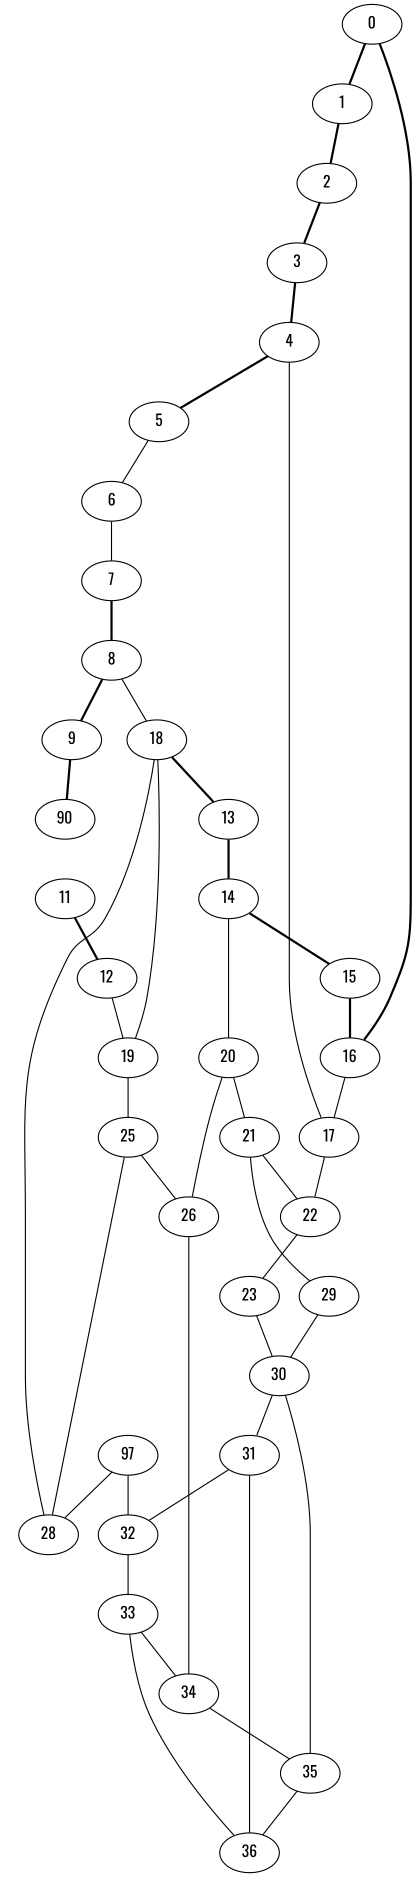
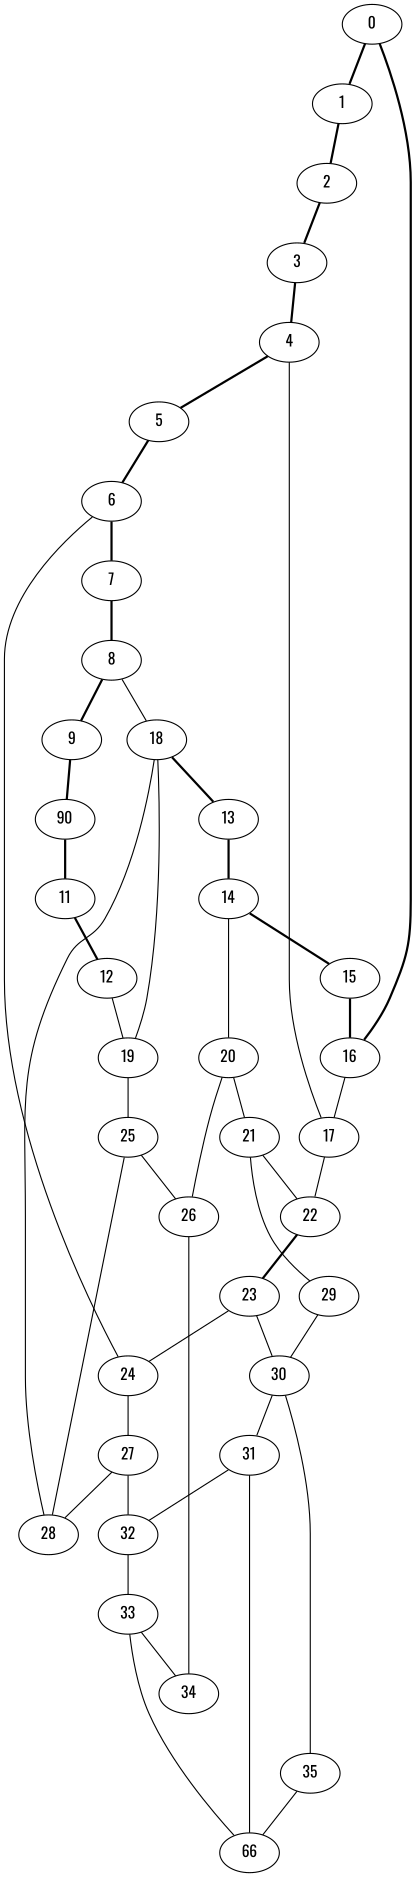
  graph {
    fontname=Oswald
    node [fontname=Oswald]
    edge [fontname=Oswald]
    0
    1
    16
    2
    17
    3
    22
    4
    5
    6
    7
+   24
    23
    8
-   27 [label=97]
+   27
    9
    18
    28
    32
    n20 [label=90]
    19
    13
    11
    25
    12
    14
    15
    20
    26
    21
    29
    34
    30
    35
    31
    33
-   36
+   36 [label=66]
    0 -- 1 [style=bold]
    0 -- 16 [style=bold]
    1 -- 2 [style=bold]
    16 -- 17
    2 -- 3 [style=bold]
    17 -- 22
    3 -- 4 [style=bold]
-   22 -- 23
+   22 -- 23 [style=bold]
    4 -- 17
    4 -- 5 [style=bold]
-   5 -- 6 [style=solid]
-   6 -- 7 [style=solid]
+   5 -- 6 [style=bold]
+   6 -- 7 [style=bold]
+   6 -- 24
    7 -- 8 [style=bold]
+   24 -- 27
+   23 -- 24
    23 -- 30
    8 -- 9 [style=bold]
    8 -- 18
    27 -- 28
    27 -- 32
    9 -- n20 [style=bold]
    18 -- 28
    18 -- 19
    18 -- 13 [style=bold]
    32 -- 33
+   n20 -- 11 [style=bold]
    19 -- 25
    13 -- 14 [style=bold]
    11 -- 12 [style=bold]
    25 -- 28
    25 -- 26
    12 -- 19
    14 -- 15 [style=bold]
    14 -- 20
    15 -- 16 [style=bold]
    20 -- 26
    20 -- 21
    26 -- 34
    21 -- 22
    21 -- 29
    29 -- 30
-   34 -- 35
    30 -- 35
    30 -- 31
    35 -- 36
    31 -- 32
    31 -- 36
    33 -- 34
    33 -- 36
  }
